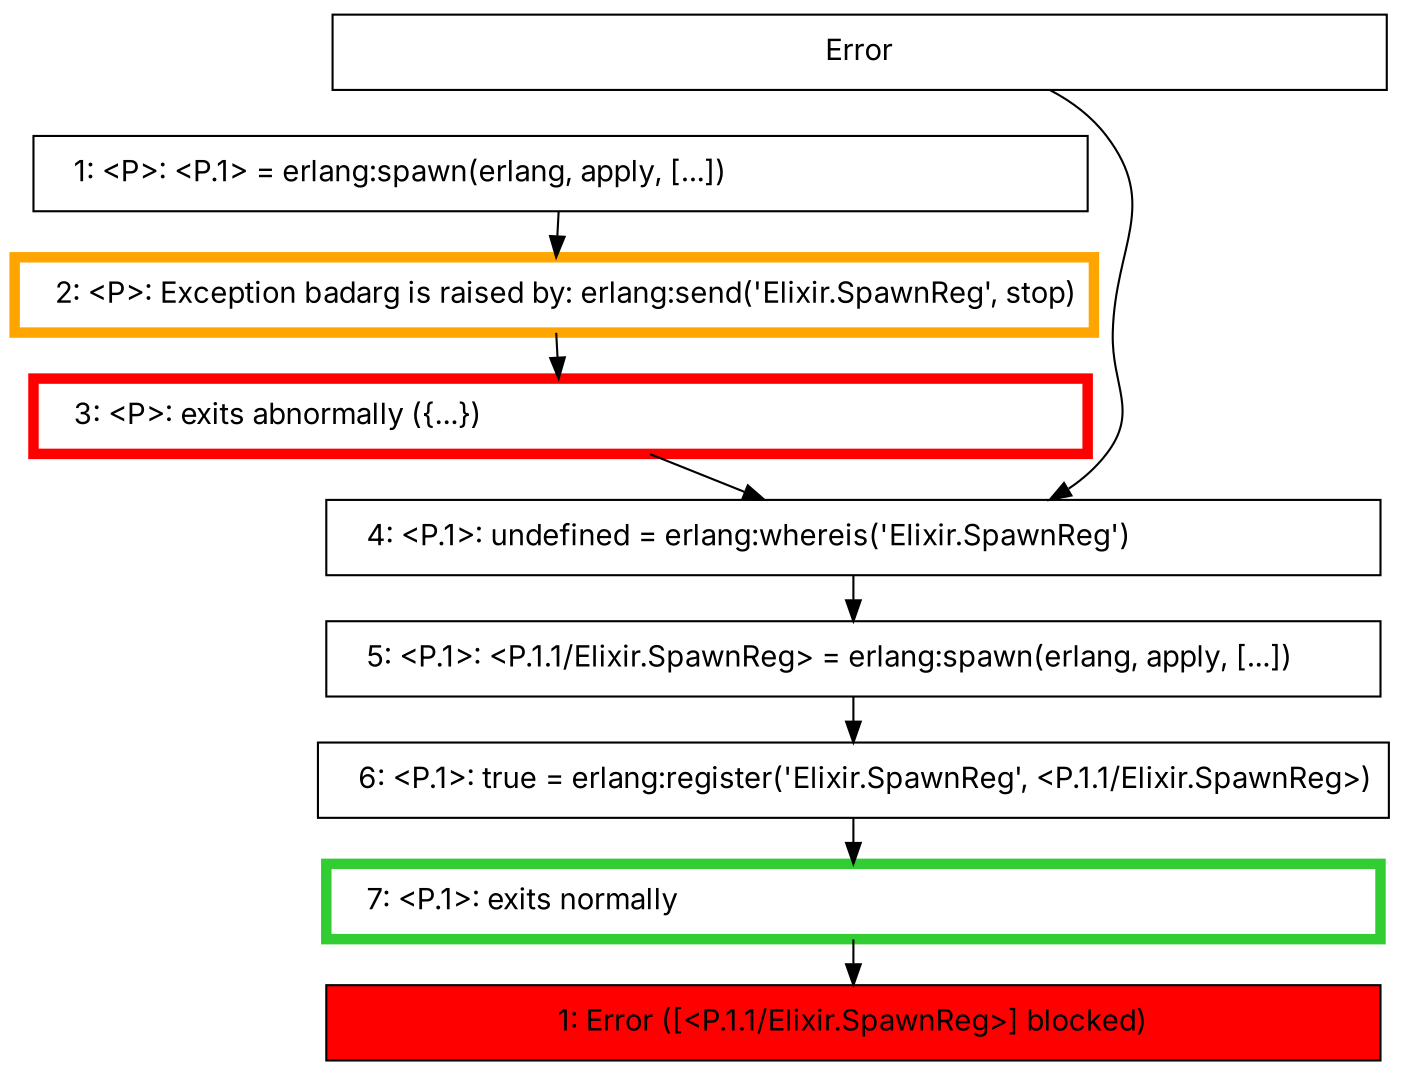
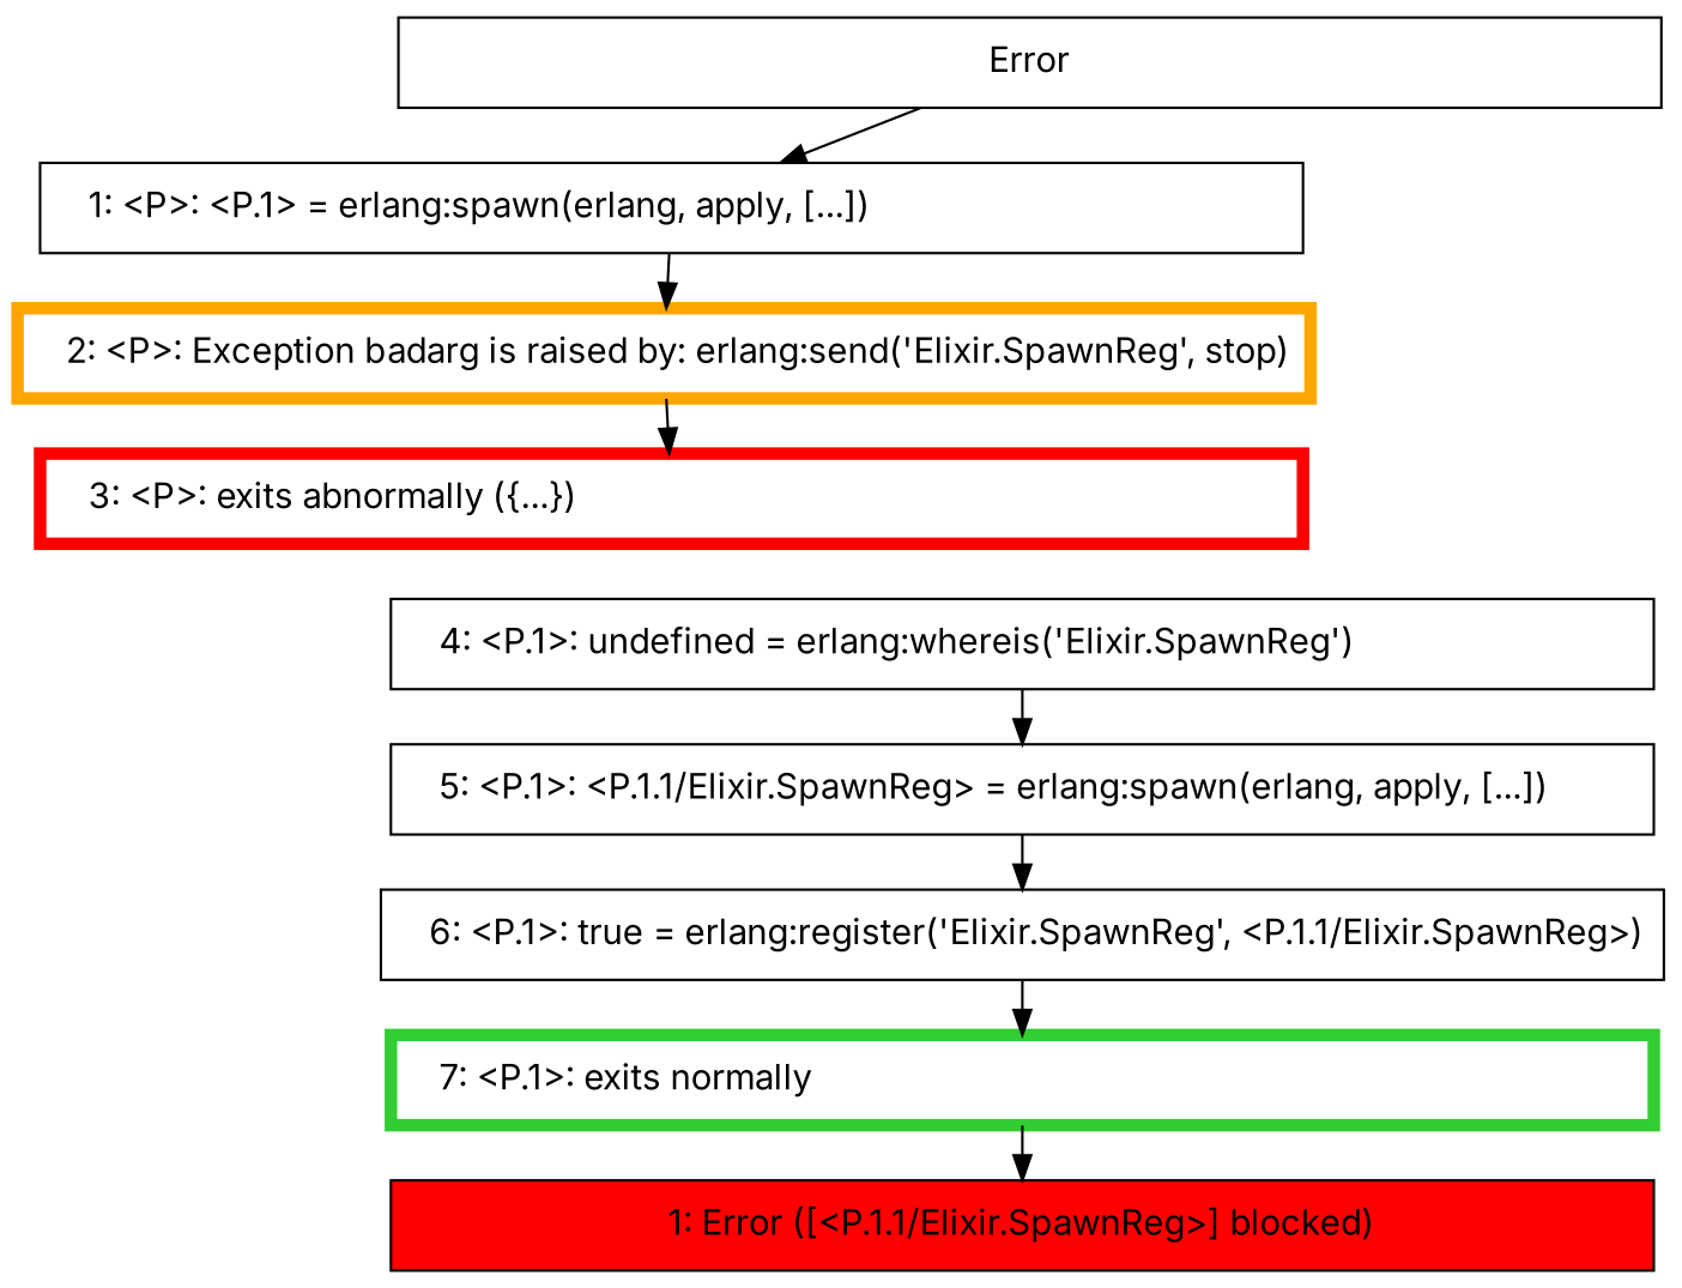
  digraph {
    fontname=Inter
    ranksep=0.3
    node [fontname=Inter shape=box]
    edge [fontname=Inter weight=1000]
    n1 [label=Error width=7]
    n2 [label="   1: <P>: <P.1> = erlang:spawn(erlang, apply, [...])\l" width=7]
    n3 [color=orange label="   2: <P>: Exception badarg is raised by: erlang:send('Elixir.SpawnReg', stop)\l" penwidth=5 width=7]
    n4 [color=red label="   3: <P>: exits abnormally ({...})\l" penwidth=5 width=7]
    n5 [label="   4: <P.1>: undefined = erlang:whereis('Elixir.SpawnReg')\l" width=7]
    n6 [label="   5: <P.1>: <P.1.1/Elixir.SpawnReg> = erlang:spawn(erlang, apply, [...])\l" width=7]
    n7 [label="   6: <P.1>: true = erlang:register('Elixir.SpawnReg', <P.1.1/Elixir.SpawnReg>)\l" width=7]
    n8 [color=limegreen label="   7: <P.1>: exits normally\l" penwidth=5 width=7]
    n9 [fillcolor=red label="1: Error ([<P.1.1/Elixir.SpawnReg>] blocked)" style=filled width=7]
    subgraph sub_1 {
      n1
      n2
      n3
      n4
      n5
      n6
      n7
      n8
      n9
    }
-   n1 -> n5
+   n1 -> n2
    n2 -> n3
    n3 -> n4
-   n4 -> n5
    n5 -> n6
    n6 -> n7
    n7 -> n8
    n8 -> n9
  }
